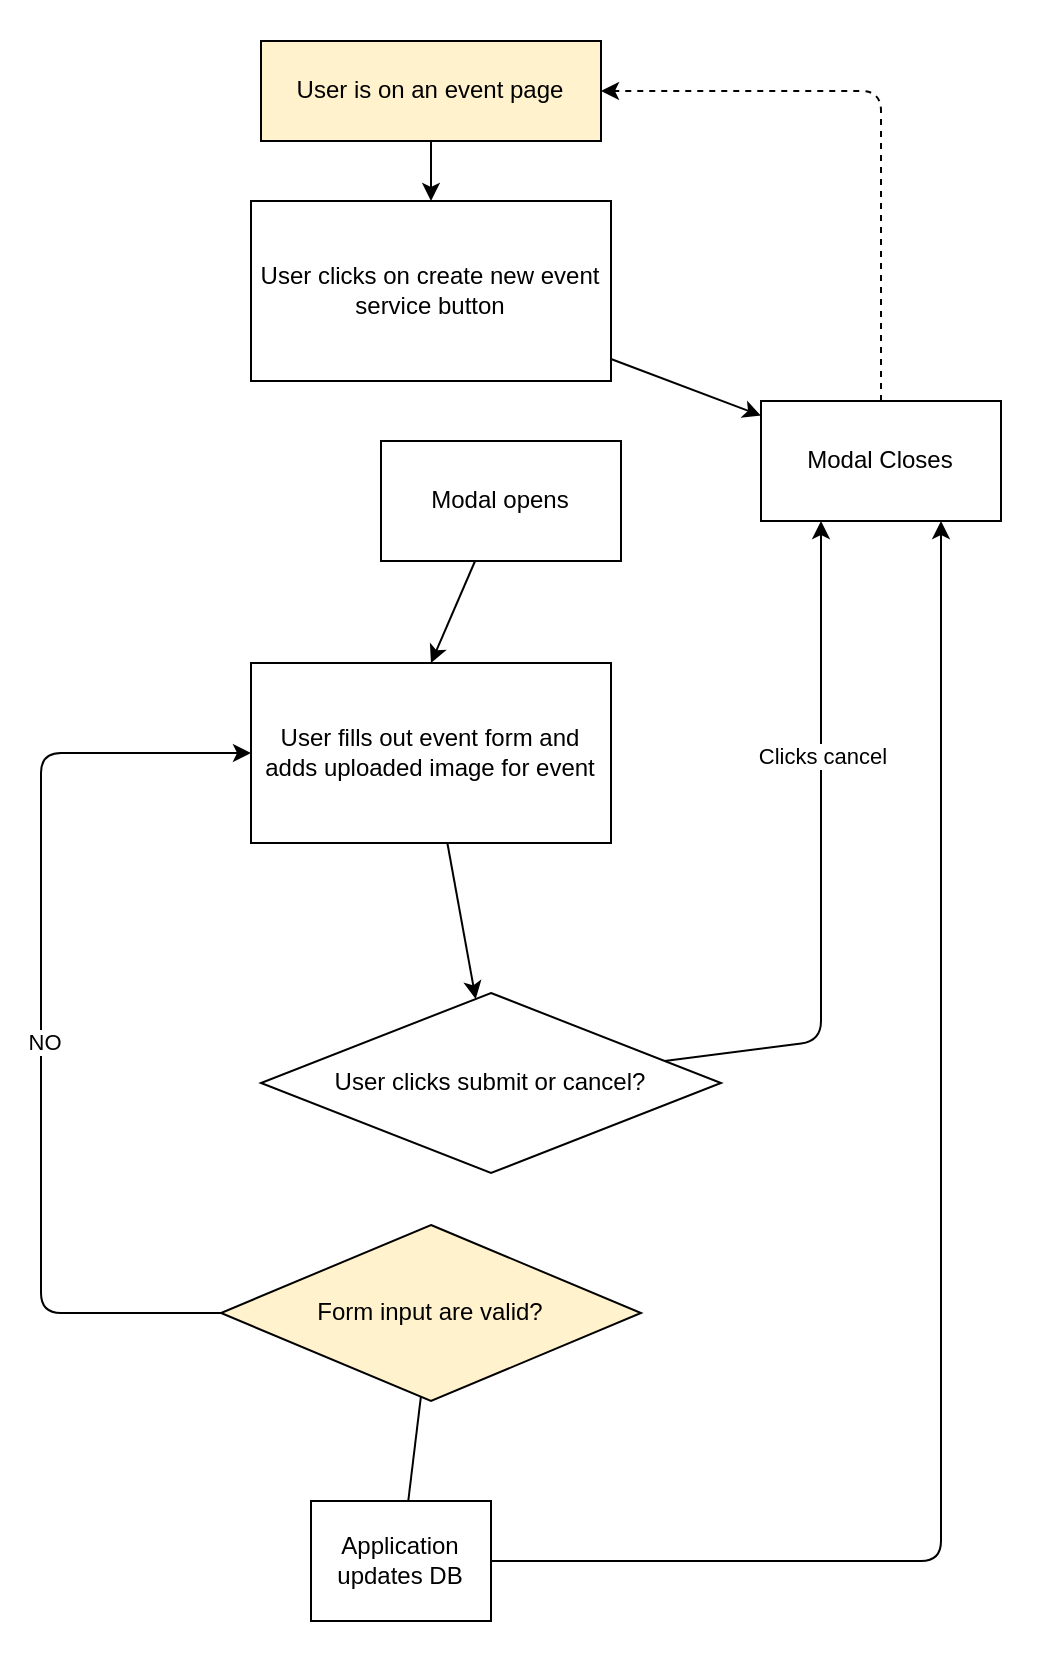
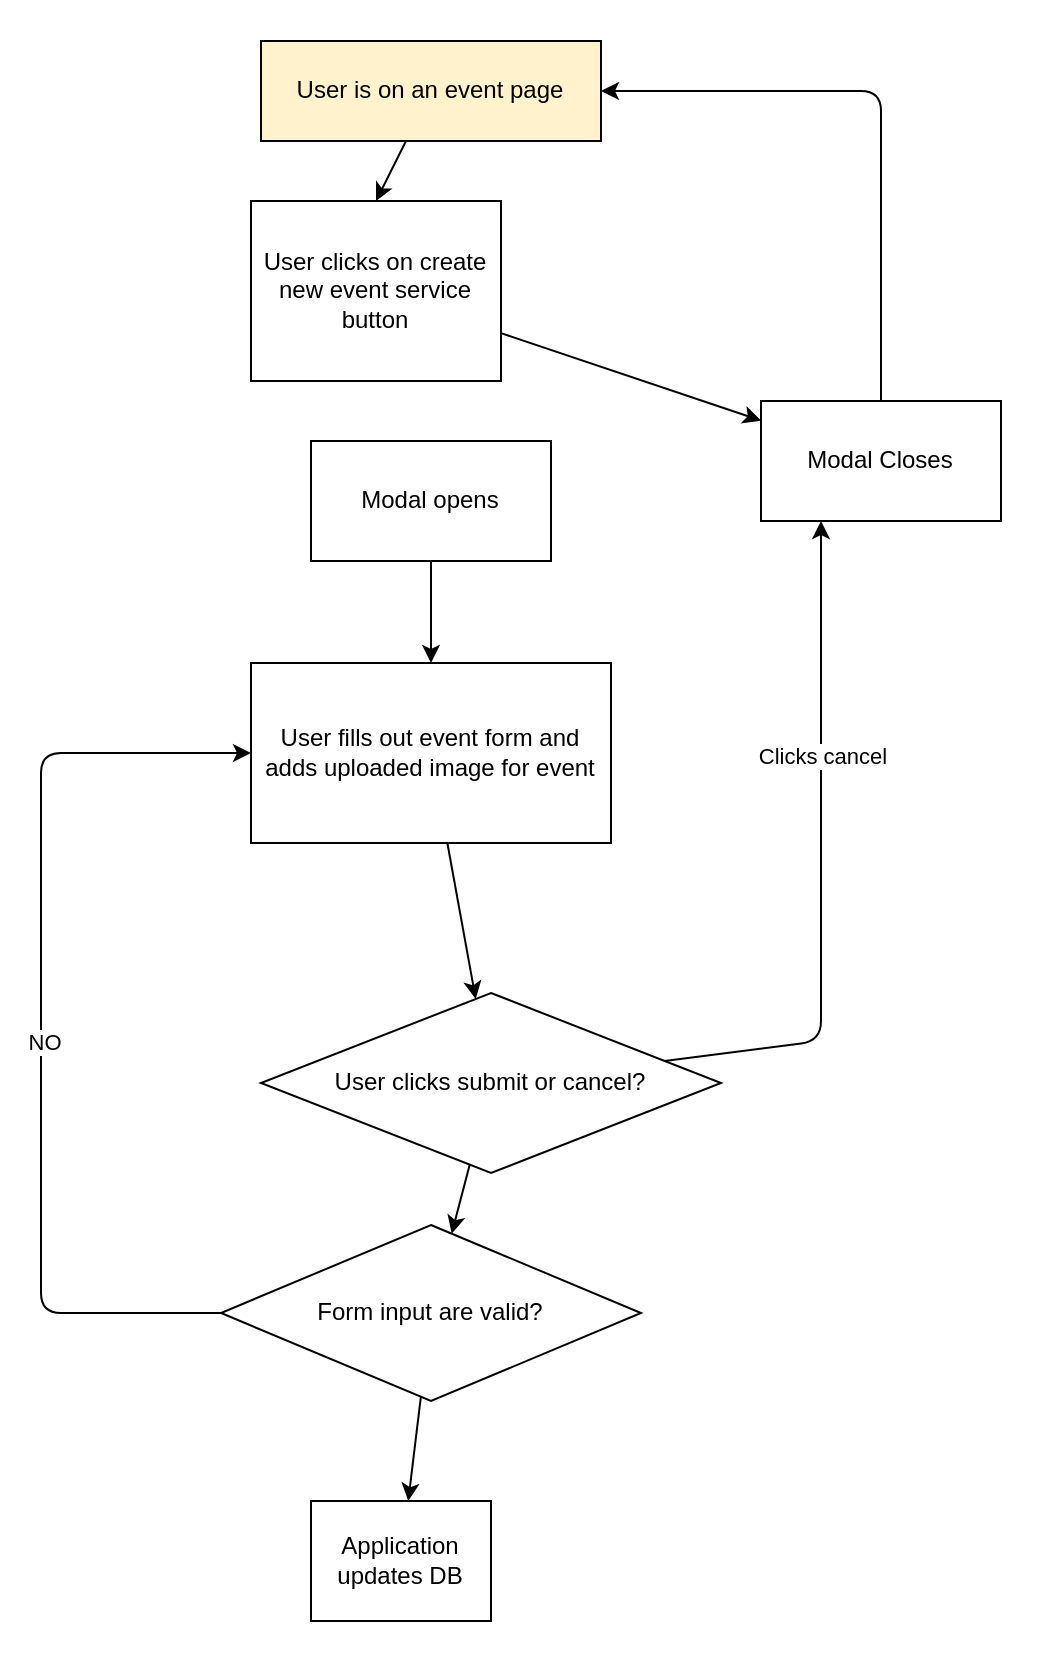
  <mxCell id="0" />
  <mxCell id="1" parent="0" />
  <mxCell id="2" value="" style="edgeStyle=none;html=1;" parent="1" source="3" target="13" edge="1"><mxGeometry relative="1" as="geometry" /></mxCell>
- <mxCell id="3" value="User clicks on create new event service button" style="rounded=0;whiteSpace=wrap;html=1;" parent="1" vertex="1"><mxGeometry x="125" y="100" width="180" height="90" as="geometry" /></mxCell>
+ <mxCell id="3" value="User clicks on create new event service button" style="rounded=0;whiteSpace=wrap;html=1;" parent="1" vertex="1"><mxGeometry x="125" y="100" width="125" height="90" as="geometry" /></mxCell>
  <mxCell id="4" value="" style="edgeStyle=none;html=1;" parent="1" source="5" target="9" edge="1"><mxGeometry relative="1" as="geometry" /></mxCell>
  <mxCell id="5" value="User fills out event form and adds uploaded image for event" style="rounded=0;whiteSpace=wrap;html=1;" parent="1" vertex="1"><mxGeometry x="125" y="331" width="180" height="90" as="geometry" /></mxCell>
  <mxCell id="6" style="edgeStyle=none;html=1;entryX=0.25;entryY=1;entryDx=0;entryDy=0;" parent="1" source="9" target="13" edge="1"><mxGeometry relative="1" as="geometry"><Array as="points"><mxPoint x="410" y="520" /></Array></mxGeometry></mxCell>
  <mxCell id="7" value="Clicks cancel" style="edgeLabel;html=1;align=center;verticalAlign=middle;resizable=0;points=[];" parent="6" vertex="1" connectable="0"><mxGeometry x="0.306" relative="1" as="geometry"><mxPoint as="offset" /></mxGeometry></mxCell>
+ <mxCell id="8" value="" style="edgeStyle=none;html=1;" parent="1" source="9" target="17" edge="1"><mxGeometry relative="1" as="geometry" /></mxCell>
  <mxCell id="9" value="User clicks submit or cancel?" style="rhombus;whiteSpace=wrap;html=1;rounded=0;" parent="1" vertex="1"><mxGeometry x="130" y="496" width="230" height="90" as="geometry" /></mxCell>
  <mxCell id="10" style="edgeStyle=none;html=1;entryX=0.5;entryY=0;entryDx=0;entryDy=0;" parent="1" source="11" target="3" edge="1"><mxGeometry relative="1" as="geometry" /></mxCell>
  <mxCell id="11" value="User is on an event page" style="rounded=0;whiteSpace=wrap;html=1;fillColor=#fff2cc;" parent="1" vertex="1"><mxGeometry x="130" y="20" width="170" height="50" as="geometry" /></mxCell>
- <mxCell id="12" style="edgeStyle=none;html=1;entryX=1;entryY=0.5;entryDx=0;entryDy=0;dashed=1;" parent="1" source="13" target="11" edge="1"><mxGeometry relative="1" as="geometry"><Array as="points"><mxPoint x="440" y="45" /></Array></mxGeometry></mxCell>
+ <mxCell id="12" style="edgeStyle=none;html=1;entryX=1;entryY=0.5;entryDx=0;entryDy=0;" parent="1" source="13" target="11" edge="1"><mxGeometry relative="1" as="geometry"><Array as="points"><mxPoint x="440" y="45" /></Array></mxGeometry></mxCell>
  <mxCell id="13" value="Modal Closes" style="rounded=0;whiteSpace=wrap;html=1;" parent="1" vertex="1"><mxGeometry x="380" y="200" width="120" height="60" as="geometry" /></mxCell>
  <mxCell id="14" style="edgeStyle=none;html=1;entryX=0;entryY=0.5;entryDx=0;entryDy=0;" parent="1" source="17" target="5" edge="1"><mxGeometry relative="1" as="geometry"><Array as="points"><mxPoint x="20" y="656" /><mxPoint x="20" y="550" /><mxPoint x="20" y="510" /><mxPoint x="20" y="376" /></Array></mxGeometry></mxCell>
  <mxCell id="15" value="NO" style="edgeLabel;html=1;align=center;verticalAlign=middle;resizable=0;points=[];" parent="14" vertex="1" connectable="0"><mxGeometry x="-0.149" y="-1" relative="1" as="geometry"><mxPoint y="-24" as="offset" /></mxGeometry></mxCell>
- <mxCell id="16" value="" style="edgeStyle=none;html=1;endArrow=none;" parent="1" source="17" target="21" edge="1"><mxGeometry relative="1" as="geometry" /></mxCell>
- <mxCell id="17" value="Form input are valid?" style="rhombus;whiteSpace=wrap;html=1;rounded=0;fillColor=#fff2cc;" parent="1" vertex="1"><mxGeometry x="110" y="612" width="210" height="88" as="geometry" /></mxCell>
+ <mxCell id="16" value="" style="edgeStyle=none;html=1;" parent="1" source="17" target="21" edge="1"><mxGeometry relative="1" as="geometry" /></mxCell>
+ <mxCell id="17" value="Form input are valid?" style="rhombus;whiteSpace=wrap;html=1;rounded=0;" parent="1" vertex="1"><mxGeometry x="110" y="612" width="210" height="88" as="geometry" /></mxCell>
  <mxCell id="18" style="edgeStyle=none;html=1;entryX=0.5;entryY=0;entryDx=0;entryDy=0;" parent="1" source="19" target="5" edge="1"><mxGeometry relative="1" as="geometry" /></mxCell>
- <mxCell id="19" value="Modal opens" style="whiteSpace=wrap;html=1;rounded=0;" parent="1" vertex="1"><mxGeometry x="190" y="220" width="120" height="60" as="geometry" /></mxCell>
- <mxCell id="20" style="edgeStyle=none;html=1;entryX=0.75;entryY=1;entryDx=0;entryDy=0;" edge="1" parent="1" source="21" target="13"><mxGeometry relative="1" as="geometry"><Array as="points"><mxPoint x="470" y="780" /></Array></mxGeometry></mxCell>
+ <mxCell id="19" value="Modal opens" style="whiteSpace=wrap;html=1;rounded=0;" parent="1" vertex="1"><mxGeometry x="155" y="220" width="120" height="60" as="geometry" /></mxCell>
  <mxCell id="21" value="Application updates DB" style="whiteSpace=wrap;html=1;rounded=0;" parent="1" vertex="1"><mxGeometry x="155" y="750" width="90" height="60" as="geometry" /></mxCell>
